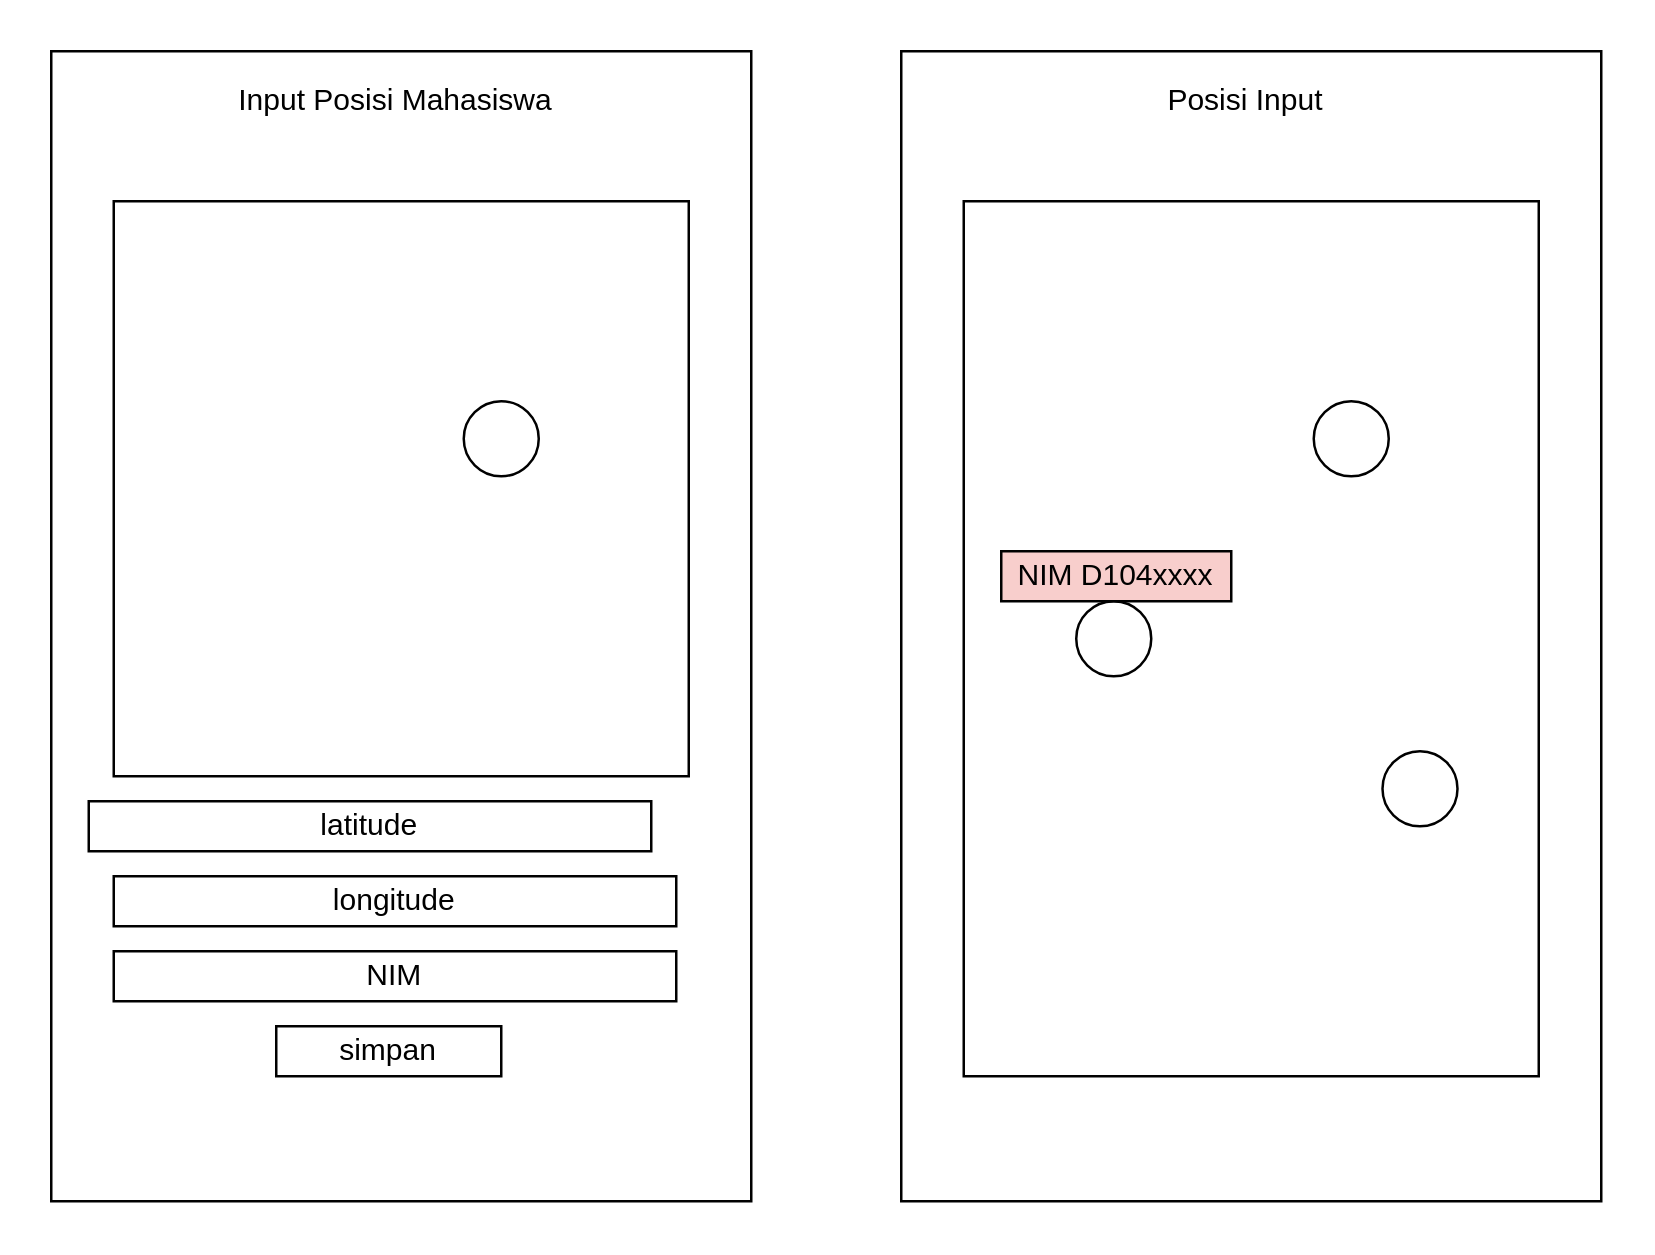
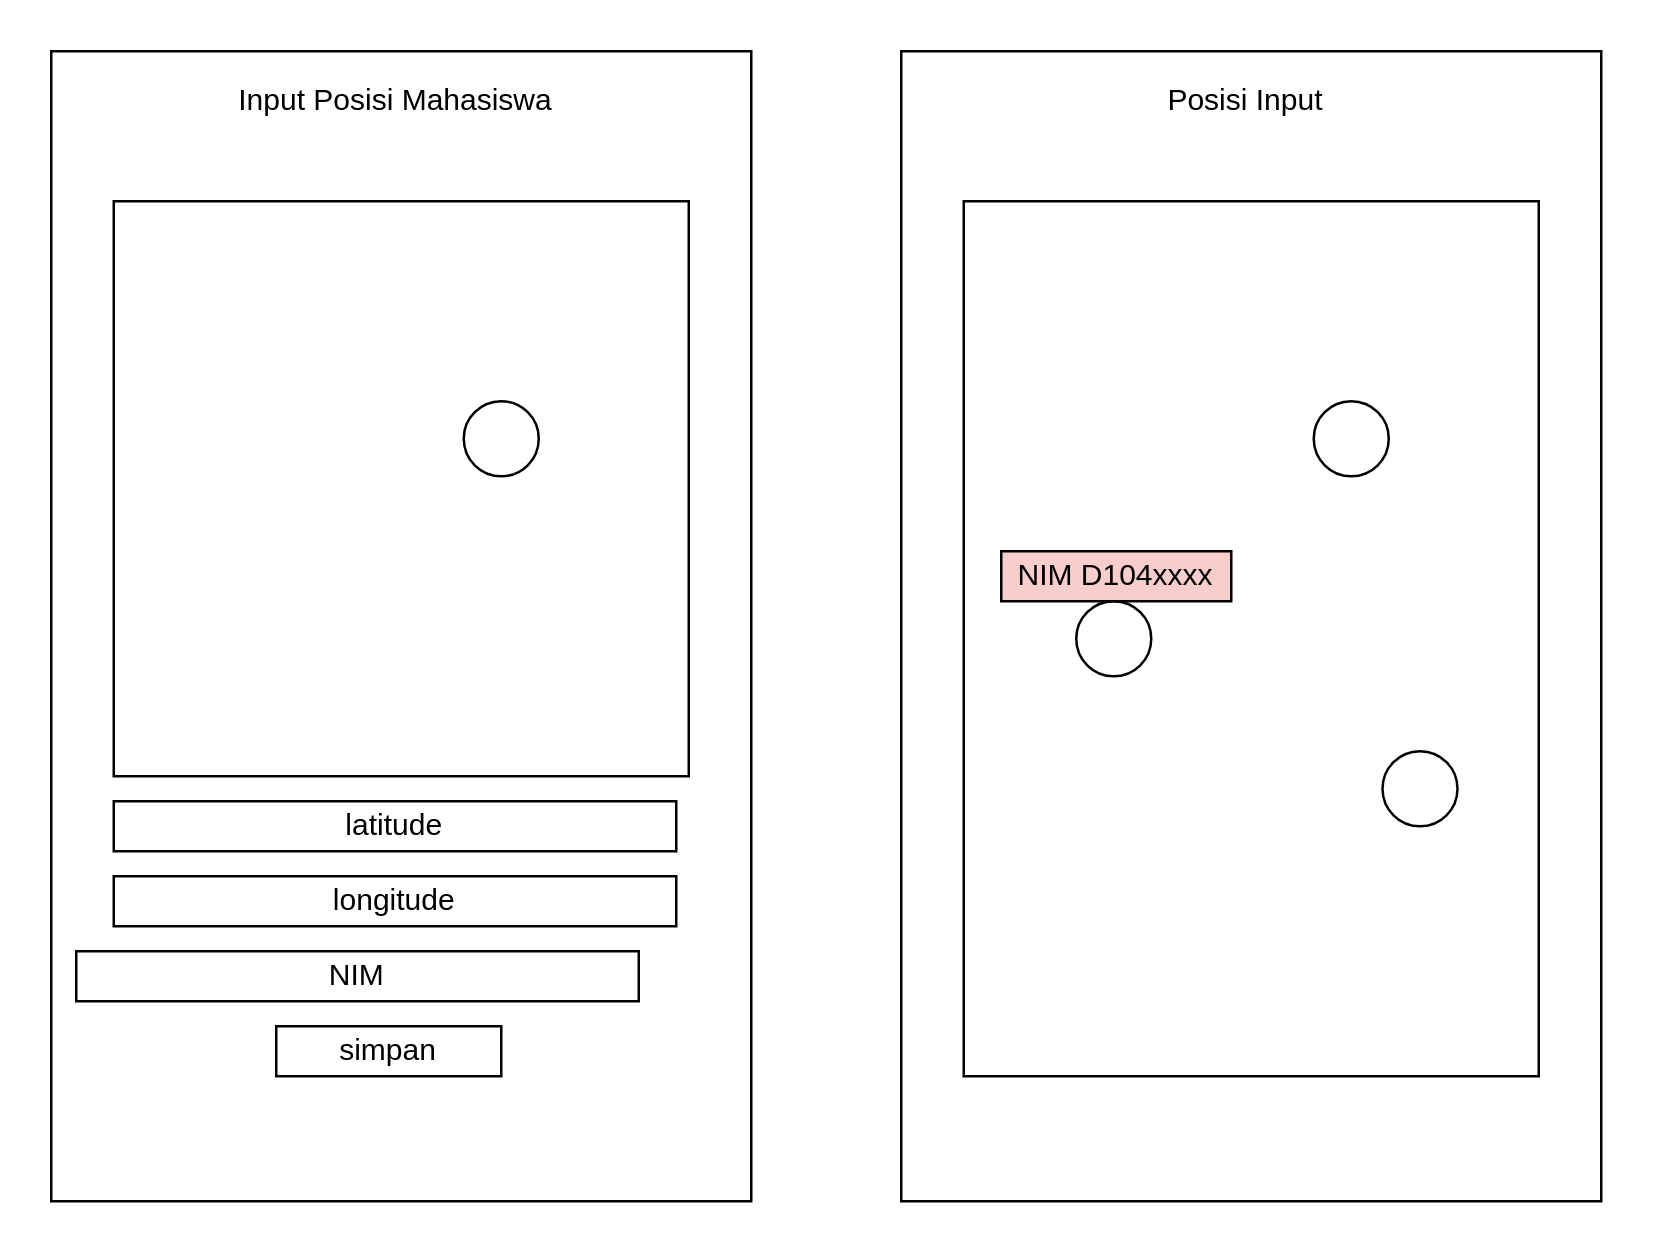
  <mxCell id="0" />
  <mxCell id="1" parent="0" />
  <mxCell id="2" value="" style="rounded=0;whiteSpace=wrap;html=1;" vertex="1" parent="1"><mxGeometry x="20" y="20" width="280" height="460" as="geometry" /></mxCell>
  <mxCell id="3" value="" style="rounded=0;whiteSpace=wrap;html=1;" vertex="1" parent="1"><mxGeometry x="45" y="80" width="230" height="230" as="geometry" /></mxCell>
- <mxCell id="4" value="latitude" style="rounded=0;whiteSpace=wrap;html=1;" vertex="1" parent="1"><mxGeometry x="35" y="320" width="225" height="20" as="geometry" /></mxCell>
+ <mxCell id="4" value="latitude" style="rounded=0;whiteSpace=wrap;html=1;" vertex="1" parent="1"><mxGeometry x="45" y="320" width="225" height="20" as="geometry" /></mxCell>
  <mxCell id="5" value="longitude" style="rounded=0;whiteSpace=wrap;html=1;" vertex="1" parent="1"><mxGeometry x="45" y="350" width="225" height="20" as="geometry" /></mxCell>
- <mxCell id="6" value="NIM" style="rounded=0;whiteSpace=wrap;html=1;" vertex="1" parent="1"><mxGeometry x="45" y="380" width="225" height="20" as="geometry" /></mxCell>
+ <mxCell id="6" value="NIM" style="rounded=0;whiteSpace=wrap;html=1;" vertex="1" parent="1"><mxGeometry x="30" y="380" width="225" height="20" as="geometry" /></mxCell>
  <mxCell id="7" value="Input Posisi Mahasiswa" style="text;html=1;strokeColor=none;fillColor=none;align=center;verticalAlign=middle;whiteSpace=wrap;rounded=0;" vertex="1" parent="1"><mxGeometry x="72.5" y="30" width="170" height="20" as="geometry" /></mxCell>
  <mxCell id="8" value="simpan" style="rounded=0;whiteSpace=wrap;html=1;" vertex="1" parent="1"><mxGeometry x="110" y="410" width="90" height="20" as="geometry" /></mxCell>
  <mxCell id="9" value="" style="ellipse;whiteSpace=wrap;html=1;aspect=fixed;" vertex="1" parent="1"><mxGeometry x="185" y="160" width="30" height="30" as="geometry" /></mxCell>
  <mxCell id="10" value="" style="rounded=0;whiteSpace=wrap;html=1;" vertex="1" parent="1"><mxGeometry x="360" y="20" width="280" height="460" as="geometry" /></mxCell>
  <mxCell id="11" value="" style="rounded=0;whiteSpace=wrap;html=1;" vertex="1" parent="1"><mxGeometry x="385" y="80" width="230" height="350" as="geometry" /></mxCell>
  <mxCell id="12" value="Posisi Input" style="text;html=1;strokeColor=none;fillColor=none;align=center;verticalAlign=middle;whiteSpace=wrap;rounded=0;" vertex="1" parent="1"><mxGeometry x="412.5" y="30" width="170" height="20" as="geometry" /></mxCell>
  <mxCell id="13" value="" style="ellipse;whiteSpace=wrap;html=1;aspect=fixed;" vertex="1" parent="1"><mxGeometry x="525" y="160" width="30" height="30" as="geometry" /></mxCell>
  <mxCell id="14" value="" style="ellipse;whiteSpace=wrap;html=1;aspect=fixed;" vertex="1" parent="1"><mxGeometry x="430" y="240" width="30" height="30" as="geometry" /></mxCell>
  <mxCell id="15" value="" style="ellipse;whiteSpace=wrap;html=1;aspect=fixed;" vertex="1" parent="1"><mxGeometry x="552.5" y="300" width="30" height="30" as="geometry" /></mxCell>
  <mxCell id="16" value="NIM D104xxxx" style="rounded=0;whiteSpace=wrap;html=1;fillColor=#f8cecc;" vertex="1" parent="1"><mxGeometry x="400" y="220" width="92" height="20" as="geometry" /></mxCell>
